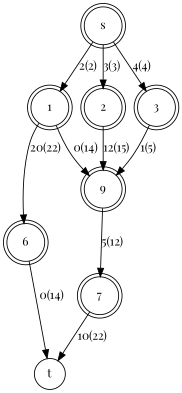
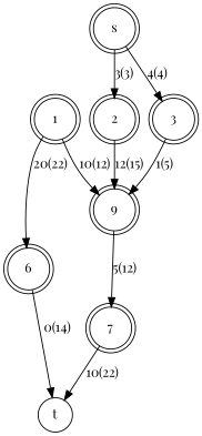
  digraph {
    fontname="Playfair Display"
    rankdir=TB
    node [fontname="Playfair Display" shape=doublecircle]
    edge [fontname="Playfair Display"]
    s
    1
    2
    3
    n5 [label=9]
    6
    7
    t [shape=circle]
-   s -> 1 [label="2(2)"]
    s -> 2 [label="3(3)"]
    s -> 3 [label="4(4)"]
-   1 -> n5 [label="0(14)"]
+   1 -> n5 [label="10(12)"]
    1 -> 6 [label="20(22)"]
    2 -> n5 [label="12(15)"]
    3 -> n5 [label="1(5)"]
    n5 -> 7 [label="5(12)"]
    6 -> t [label="0(14)"]
    7 -> t [label="10(22)"]
  }
